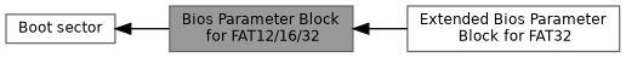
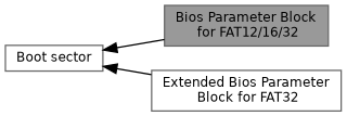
  digraph {
    rankdir=LR
    node [color=grey40 fillcolor=white fontname=Helvetica fontsize=10 shape=box style=filled]
    edge [dir=back fontname=Helvetica fontsize=10 labelfontname=Helvetica labelfontsize=10 shape=plaintext style=solid]
    n1 [height=0.2 label="Boot sector" width=0.4]
    n2 [color=gray40 fillcolor=grey60 fontcolor=black height=0.2 label="Bios Parameter Block\l for FAT12/16/32" width=0.4]
    n3 [height=0.2 label="Extended Bios Parameter\l Block for FAT32" width=0.4]
    n1 -> n2
-   n2 -> n3
+   n1 -> n3
  }
